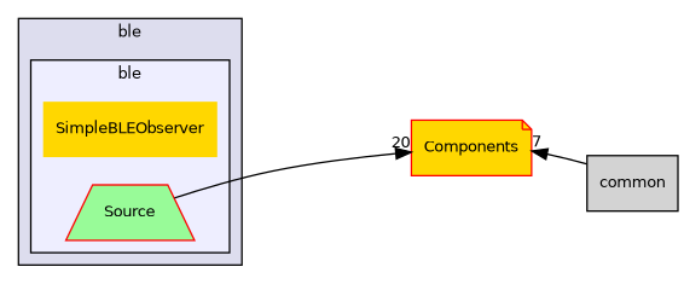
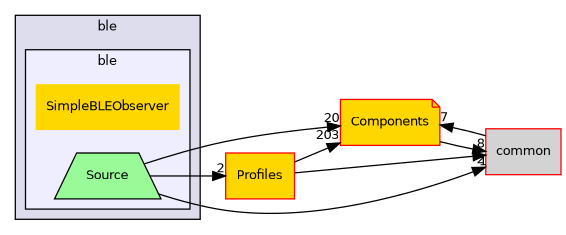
  digraph {
    compound=true
    rankdir=LR
    node [fontname=Helvetica fontsize=10 shape=box style=filled fillcolor=gold color=red]
    edge [headlabel=2 labeldistance=1.5 labelfontname=Helvetica labelfontsize=10]
    n1 [label=SimpleBLEObserver shape=plaintext color=""]
-   n2 [fillcolor=palegreen label=Source shape=trapezium]
+   n2 [color=black fillcolor=palegreen label=Source shape=trapezium]
    n3 [label=Components shape=note]
-   n5 [color=black fillcolor=lightgrey label=common]
+   n4 [label=Profiles]
+   n5 [fillcolor=lightgrey label=common]
    subgraph cluster_1 {
      bgcolor="#ddddee"
      fontname=Helvetica
      fontsize=10
      label=ble
      pencolor=black
      subgraph cluster_2 {
        bgcolor="#eeeeff"
        fontname=Helvetica
        fontsize=10
        pencolor=black
        n1
        n2
      }
    }
    n2 -> n3 [headlabel=20]
+   n2 -> n4
+   n2 -> n5
+   n3 -> n5 [headlabel=8]
+   n4 -> n3 [headlabel=203]
+   n4 -> n5 [headlabel=1]
    n5 -> n3 [headlabel=7]
  }
